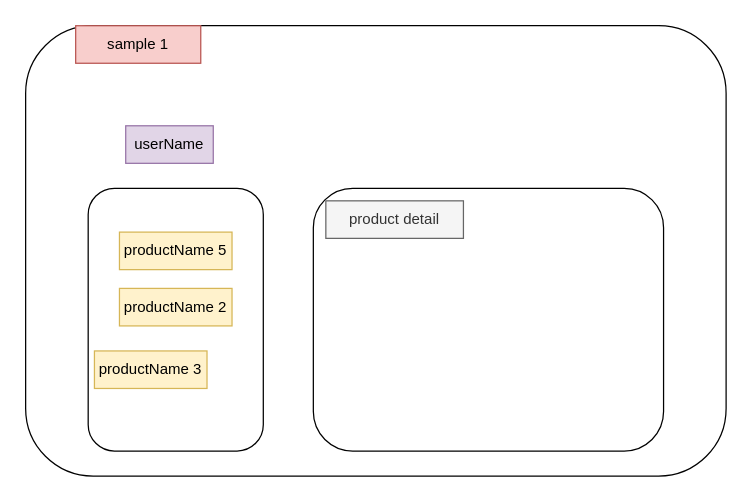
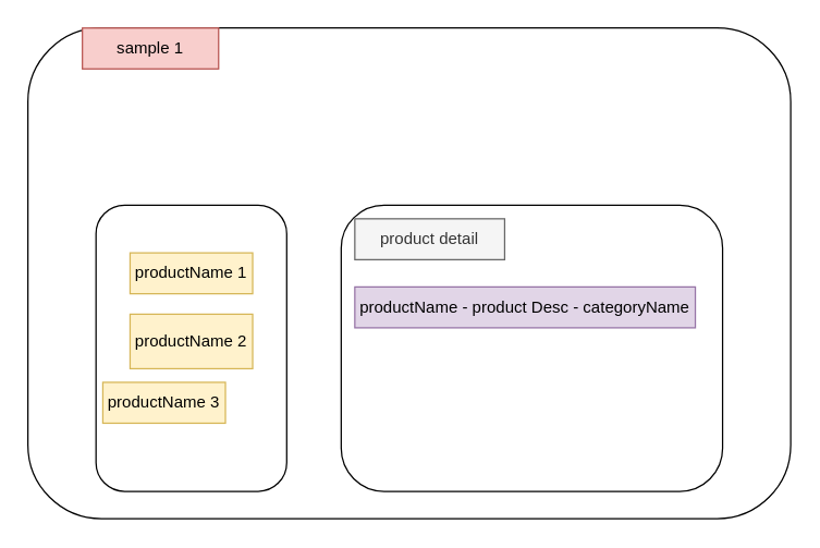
  <mxCell id="0" />
  <mxCell id="1" parent="0" />
  <mxCell id="2" value="" style="rounded=1;whiteSpace=wrap;html=1;" vertex="1" parent="1"><mxGeometry x="20" y="20" width="560" height="360" as="geometry" /></mxCell>
  <mxCell id="3" value="" style="rounded=1;whiteSpace=wrap;html=1;" vertex="1" parent="1"><mxGeometry x="70" y="150" width="140" height="210" as="geometry" /></mxCell>
  <mxCell id="4" value="" style="rounded=1;whiteSpace=wrap;html=1;" vertex="1" parent="1"><mxGeometry x="250" y="150" width="280" height="210" as="geometry" /></mxCell>
- <mxCell id="5" value="productName 5" style="text;html=1;strokeColor=#d6b656;fillColor=#fff2cc;align=center;verticalAlign=middle;whiteSpace=wrap;rounded=0;" vertex="1" parent="1"><mxGeometry x="95" y="185" width="90" height="30" as="geometry" /></mxCell>
+ <mxCell id="5" value="productName 1" style="text;html=1;strokeColor=#d6b656;fillColor=#fff2cc;align=center;verticalAlign=middle;whiteSpace=wrap;rounded=0;" vertex="1" parent="1"><mxGeometry x="95" y="185" width="90" height="30" as="geometry" /></mxCell>
  <mxCell id="6" value="product detail" style="text;html=1;strokeColor=#666666;fillColor=#f5f5f5;align=center;verticalAlign=middle;whiteSpace=wrap;rounded=0;fontColor=#333333;" vertex="1" parent="1"><mxGeometry x="260" y="160" width="110" height="30" as="geometry" /></mxCell>
- <mxCell id="8" value="productName 2" style="text;html=1;strokeColor=#d6b656;fillColor=#fff2cc;align=center;verticalAlign=middle;whiteSpace=wrap;rounded=0;" vertex="1" parent="1"><mxGeometry x="95" y="230" width="90" height="30" as="geometry" /></mxCell>
+ <mxCell id="7" value="productName - product Desc - categoryName" style="text;html=1;strokeColor=#9673a6;fillColor=#e1d5e7;align=center;verticalAlign=middle;whiteSpace=wrap;rounded=0;" vertex="1" parent="1"><mxGeometry x="260" y="210" width="250" height="30" as="geometry" /></mxCell>
+ <mxCell id="8" value="productName 2" style="text;html=1;strokeColor=#d6b656;fillColor=#fff2cc;align=center;verticalAlign=middle;whiteSpace=wrap;rounded=0;" vertex="1" parent="1"><mxGeometry x="95" y="230" width="90" height="40" as="geometry" /></mxCell>
  <mxCell id="9" value="productName 3" style="text;html=1;strokeColor=#d6b656;fillColor=#fff2cc;align=center;verticalAlign=middle;whiteSpace=wrap;rounded=0;" vertex="1" parent="1"><mxGeometry x="75" y="280" width="90" height="30" as="geometry" /></mxCell>
- <mxCell id="10" value="userName" style="text;html=1;strokeColor=#9673a6;fillColor=#e1d5e7;align=center;verticalAlign=middle;whiteSpace=wrap;rounded=0;" vertex="1" parent="1"><mxGeometry x="100" y="100" width="70" height="30" as="geometry" /></mxCell>
  <mxCell id="11" value="sample 1" style="text;html=1;strokeColor=#b85450;fillColor=#f8cecc;align=center;verticalAlign=middle;whiteSpace=wrap;rounded=0;" vertex="1" parent="1"><mxGeometry x="60" y="20" width="100" height="30" as="geometry" /></mxCell>
